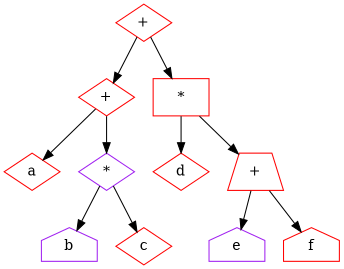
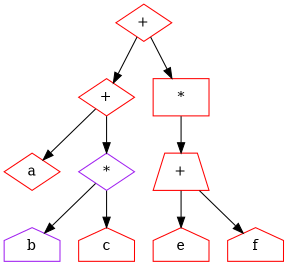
  digraph {
    node [color=red shape=diamond]
    n1 [label="+"]
    n2 [label="+"]
    n3 [label="*" shape=box]
    n4 [label=a]
    n5 [color=purple label="*"]
-   n6 [label=d]
    n7 [label="+" shape=trapezium]
    n8 [color=purple label=b shape=house]
-   n9 [label=c]
-   n10 [color=purple label=e shape=house]
+   n9 [label=c shape=house]
+   n10 [label=e shape=house]
    n11 [label=f shape=house]
    n1 -> n2
    n1 -> n3
    n2 -> n4
    n2 -> n5
-   n3 -> n6
    n3 -> n7
    n5 -> n8
    n5 -> n9
    n7 -> n10
    n7 -> n11
  }
